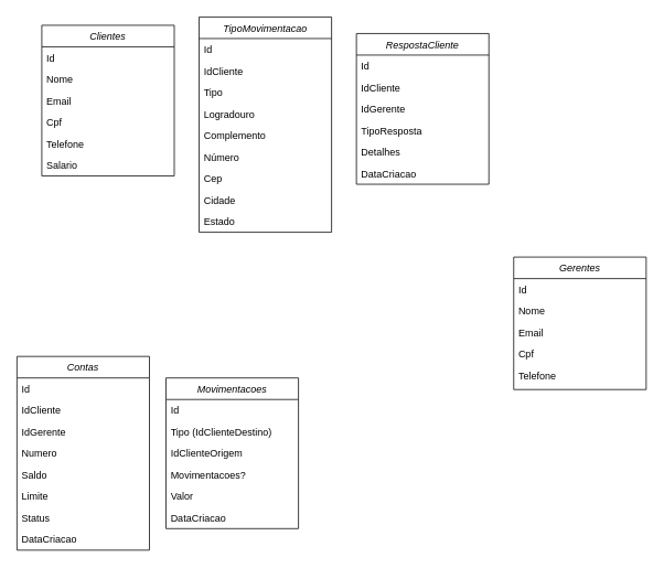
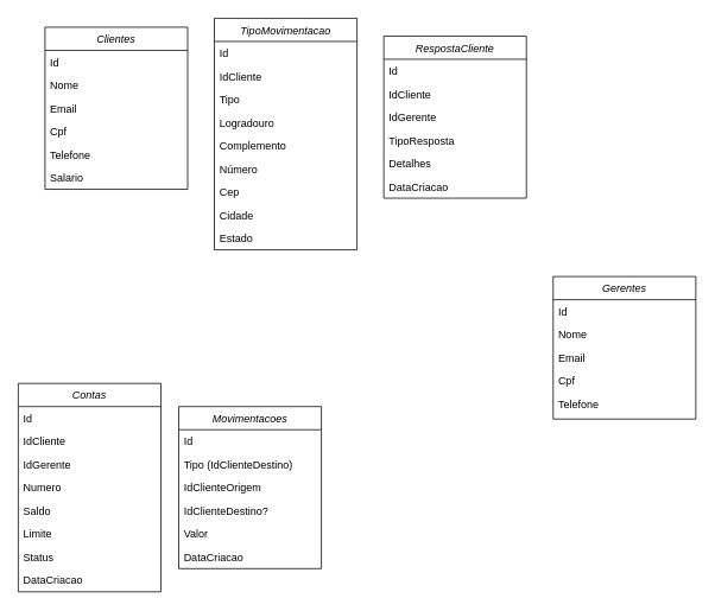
  <mxCell id="0" />
  <mxCell id="1" parent="0" />
  <mxCell id="2" value="Clientes" style="swimlane;fontStyle=2;align=center;verticalAlign=top;childLayout=stackLayout;horizontal=1;startSize=26;horizontalStack=0;resizeParent=1;resizeLast=0;collapsible=1;marginBottom=0;rounded=0;shadow=0;strokeWidth=1;" parent="1" vertex="1"><mxGeometry x="50" y="30" width="160" height="182" as="geometry"><mxRectangle x="230" y="140" width="160" height="26" as="alternateBounds" /></mxGeometry></mxCell>
  <mxCell id="3" value="Id" style="text;align=left;verticalAlign=top;spacingLeft=4;spacingRight=4;overflow=hidden;rotatable=0;points=[[0,0.5],[1,0.5]];portConstraint=eastwest;" parent="2" vertex="1"><mxGeometry y="26" width="160" height="26" as="geometry" /></mxCell>
  <mxCell id="4" value="Nome" style="text;align=left;verticalAlign=top;spacingLeft=4;spacingRight=4;overflow=hidden;rotatable=0;points=[[0,0.5],[1,0.5]];portConstraint=eastwest;rounded=0;shadow=0;html=0;" parent="2" vertex="1"><mxGeometry y="52" width="160" height="26" as="geometry" /></mxCell>
  <mxCell id="5" value="Email" style="text;align=left;verticalAlign=top;spacingLeft=4;spacingRight=4;overflow=hidden;rotatable=0;points=[[0,0.5],[1,0.5]];portConstraint=eastwest;rounded=0;shadow=0;html=0;" parent="2" vertex="1"><mxGeometry y="78" width="160" height="26" as="geometry" /></mxCell>
  <mxCell id="6" value="Cpf&#10;" style="text;align=left;verticalAlign=top;spacingLeft=4;spacingRight=4;overflow=hidden;rotatable=0;points=[[0,0.5],[1,0.5]];portConstraint=eastwest;rounded=0;shadow=0;html=0;" vertex="1" parent="2"><mxGeometry y="104" width="160" height="26" as="geometry" /></mxCell>
  <mxCell id="7" value="Telefone" style="text;align=left;verticalAlign=top;spacingLeft=4;spacingRight=4;overflow=hidden;rotatable=0;points=[[0,0.5],[1,0.5]];portConstraint=eastwest;rounded=0;shadow=0;html=0;" vertex="1" parent="2"><mxGeometry y="130" width="160" height="26" as="geometry" /></mxCell>
  <mxCell id="8" value="Salario" style="text;align=left;verticalAlign=top;spacingLeft=4;spacingRight=4;overflow=hidden;rotatable=0;points=[[0,0.5],[1,0.5]];portConstraint=eastwest;rounded=0;shadow=0;html=0;" vertex="1" parent="2"><mxGeometry y="156" width="160" height="26" as="geometry" /></mxCell>
  <mxCell id="9" value="TipoMovimentacao" style="swimlane;fontStyle=2;align=center;verticalAlign=top;childLayout=stackLayout;horizontal=1;startSize=26;horizontalStack=0;resizeParent=1;resizeLast=0;collapsible=1;marginBottom=0;rounded=0;shadow=0;strokeWidth=1;" vertex="1" parent="1"><mxGeometry x="240" y="20" width="160" height="260" as="geometry"><mxRectangle x="230" y="140" width="160" height="26" as="alternateBounds" /></mxGeometry></mxCell>
  <mxCell id="10" value="Id" style="text;align=left;verticalAlign=top;spacingLeft=4;spacingRight=4;overflow=hidden;rotatable=0;points=[[0,0.5],[1,0.5]];portConstraint=eastwest;" vertex="1" parent="9"><mxGeometry y="26" width="160" height="26" as="geometry" /></mxCell>
  <mxCell id="11" value="IdCliente" style="text;align=left;verticalAlign=top;spacingLeft=4;spacingRight=4;overflow=hidden;rotatable=0;points=[[0,0.5],[1,0.5]];portConstraint=eastwest;rounded=0;shadow=0;html=0;" vertex="1" parent="9"><mxGeometry y="52" width="160" height="26" as="geometry" /></mxCell>
  <mxCell id="12" value="Tipo" style="text;align=left;verticalAlign=top;spacingLeft=4;spacingRight=4;overflow=hidden;rotatable=0;points=[[0,0.5],[1,0.5]];portConstraint=eastwest;rounded=0;shadow=0;html=0;" vertex="1" parent="9"><mxGeometry y="78" width="160" height="26" as="geometry" /></mxCell>
  <mxCell id="13" value="Logradouro" style="text;align=left;verticalAlign=top;spacingLeft=4;spacingRight=4;overflow=hidden;rotatable=0;points=[[0,0.5],[1,0.5]];portConstraint=eastwest;rounded=0;shadow=0;html=0;" vertex="1" parent="9"><mxGeometry y="104" width="160" height="26" as="geometry" /></mxCell>
  <mxCell id="14" value="Complemento" style="text;align=left;verticalAlign=top;spacingLeft=4;spacingRight=4;overflow=hidden;rotatable=0;points=[[0,0.5],[1,0.5]];portConstraint=eastwest;rounded=0;shadow=0;html=0;" vertex="1" parent="9"><mxGeometry y="130" width="160" height="26" as="geometry" /></mxCell>
  <mxCell id="15" value="Número" style="text;align=left;verticalAlign=top;spacingLeft=4;spacingRight=4;overflow=hidden;rotatable=0;points=[[0,0.5],[1,0.5]];portConstraint=eastwest;rounded=0;shadow=0;html=0;" vertex="1" parent="9"><mxGeometry y="156" width="160" height="26" as="geometry" /></mxCell>
  <mxCell id="16" value="Cep&#10;" style="text;align=left;verticalAlign=top;spacingLeft=4;spacingRight=4;overflow=hidden;rotatable=0;points=[[0,0.5],[1,0.5]];portConstraint=eastwest;rounded=0;shadow=0;html=0;" vertex="1" parent="9"><mxGeometry y="182" width="160" height="26" as="geometry" /></mxCell>
  <mxCell id="17" value="Cidade" style="text;align=left;verticalAlign=top;spacingLeft=4;spacingRight=4;overflow=hidden;rotatable=0;points=[[0,0.5],[1,0.5]];portConstraint=eastwest;rounded=0;shadow=0;html=0;" vertex="1" parent="9"><mxGeometry y="208" width="160" height="26" as="geometry" /></mxCell>
  <mxCell id="18" value="Estado" style="text;align=left;verticalAlign=top;spacingLeft=4;spacingRight=4;overflow=hidden;rotatable=0;points=[[0,0.5],[1,0.5]];portConstraint=eastwest;rounded=0;shadow=0;html=0;" vertex="1" parent="9"><mxGeometry y="234" width="160" height="26" as="geometry" /></mxCell>
  <mxCell id="19" value="Contas" style="swimlane;fontStyle=2;align=center;verticalAlign=top;childLayout=stackLayout;horizontal=1;startSize=26;horizontalStack=0;resizeParent=1;resizeLast=0;collapsible=1;marginBottom=0;rounded=0;shadow=0;strokeWidth=1;" vertex="1" parent="1"><mxGeometry x="20" y="430" width="160" height="234" as="geometry"><mxRectangle x="230" y="140" width="160" height="26" as="alternateBounds" /></mxGeometry></mxCell>
  <mxCell id="20" value="Id" style="text;align=left;verticalAlign=top;spacingLeft=4;spacingRight=4;overflow=hidden;rotatable=0;points=[[0,0.5],[1,0.5]];portConstraint=eastwest;" vertex="1" parent="19"><mxGeometry y="26" width="160" height="26" as="geometry" /></mxCell>
  <mxCell id="21" value="IdCliente" style="text;align=left;verticalAlign=top;spacingLeft=4;spacingRight=4;overflow=hidden;rotatable=0;points=[[0,0.5],[1,0.5]];portConstraint=eastwest;rounded=0;shadow=0;html=0;" vertex="1" parent="19"><mxGeometry y="52" width="160" height="26" as="geometry" /></mxCell>
  <mxCell id="22" value="IdGerente" style="text;align=left;verticalAlign=top;spacingLeft=4;spacingRight=4;overflow=hidden;rotatable=0;points=[[0,0.5],[1,0.5]];portConstraint=eastwest;rounded=0;shadow=0;html=0;" vertex="1" parent="19"><mxGeometry y="78" width="160" height="26" as="geometry" /></mxCell>
  <mxCell id="23" value="Numero" style="text;align=left;verticalAlign=top;spacingLeft=4;spacingRight=4;overflow=hidden;rotatable=0;points=[[0,0.5],[1,0.5]];portConstraint=eastwest;rounded=0;shadow=0;html=0;" vertex="1" parent="19"><mxGeometry y="104" width="160" height="26" as="geometry" /></mxCell>
  <mxCell id="24" value="Saldo" style="text;align=left;verticalAlign=top;spacingLeft=4;spacingRight=4;overflow=hidden;rotatable=0;points=[[0,0.5],[1,0.5]];portConstraint=eastwest;rounded=0;shadow=0;html=0;" vertex="1" parent="19"><mxGeometry y="130" width="160" height="26" as="geometry" /></mxCell>
  <mxCell id="25" value="Limite" style="text;align=left;verticalAlign=top;spacingLeft=4;spacingRight=4;overflow=hidden;rotatable=0;points=[[0,0.5],[1,0.5]];portConstraint=eastwest;rounded=0;shadow=0;html=0;" vertex="1" parent="19"><mxGeometry y="156" width="160" height="26" as="geometry" /></mxCell>
  <mxCell id="26" value="Status" style="text;align=left;verticalAlign=top;spacingLeft=4;spacingRight=4;overflow=hidden;rotatable=0;points=[[0,0.5],[1,0.5]];portConstraint=eastwest;rounded=0;shadow=0;html=0;" vertex="1" parent="19"><mxGeometry y="182" width="160" height="26" as="geometry" /></mxCell>
  <mxCell id="27" value="DataCriacao" style="text;align=left;verticalAlign=top;spacingLeft=4;spacingRight=4;overflow=hidden;rotatable=0;points=[[0,0.5],[1,0.5]];portConstraint=eastwest;rounded=0;shadow=0;html=0;" vertex="1" parent="19"><mxGeometry y="208" width="160" height="26" as="geometry" /></mxCell>
  <mxCell id="28" value="Movimentacoes" style="swimlane;fontStyle=2;align=center;verticalAlign=top;childLayout=stackLayout;horizontal=1;startSize=26;horizontalStack=0;resizeParent=1;resizeLast=0;collapsible=1;marginBottom=0;rounded=0;shadow=0;strokeWidth=1;" vertex="1" parent="1"><mxGeometry x="200" y="456" width="160" height="182" as="geometry"><mxRectangle x="230" y="140" width="160" height="26" as="alternateBounds" /></mxGeometry></mxCell>
  <mxCell id="29" value="Id" style="text;align=left;verticalAlign=top;spacingLeft=4;spacingRight=4;overflow=hidden;rotatable=0;points=[[0,0.5],[1,0.5]];portConstraint=eastwest;" vertex="1" parent="28"><mxGeometry y="26" width="160" height="26" as="geometry" /></mxCell>
  <mxCell id="30" value="Tipo (IdClienteDestino)" style="text;align=left;verticalAlign=top;spacingLeft=4;spacingRight=4;overflow=hidden;rotatable=0;points=[[0,0.5],[1,0.5]];portConstraint=eastwest;rounded=0;shadow=0;html=0;" vertex="1" parent="28"><mxGeometry y="52" width="160" height="26" as="geometry" /></mxCell>
  <mxCell id="31" value="IdClienteOrigem" style="text;align=left;verticalAlign=top;spacingLeft=4;spacingRight=4;overflow=hidden;rotatable=0;points=[[0,0.5],[1,0.5]];portConstraint=eastwest;rounded=0;shadow=0;html=0;" vertex="1" parent="28"><mxGeometry y="78" width="160" height="26" as="geometry" /></mxCell>
- <mxCell id="32" value="Movimentacoes?" style="text;align=left;verticalAlign=top;spacingLeft=4;spacingRight=4;overflow=hidden;rotatable=0;points=[[0,0.5],[1,0.5]];portConstraint=eastwest;rounded=0;shadow=0;html=0;" vertex="1" parent="28"><mxGeometry y="104" width="160" height="26" as="geometry" /></mxCell>
+ <mxCell id="32" value="IdClienteDestino?" style="text;align=left;verticalAlign=top;spacingLeft=4;spacingRight=4;overflow=hidden;rotatable=0;points=[[0,0.5],[1,0.5]];portConstraint=eastwest;rounded=0;shadow=0;html=0;" vertex="1" parent="28"><mxGeometry y="104" width="160" height="26" as="geometry" /></mxCell>
  <mxCell id="33" value="Valor" style="text;align=left;verticalAlign=top;spacingLeft=4;spacingRight=4;overflow=hidden;rotatable=0;points=[[0,0.5],[1,0.5]];portConstraint=eastwest;rounded=0;shadow=0;html=0;" vertex="1" parent="28"><mxGeometry y="130" width="160" height="26" as="geometry" /></mxCell>
  <mxCell id="34" value="DataCriacao" style="text;align=left;verticalAlign=top;spacingLeft=4;spacingRight=4;overflow=hidden;rotatable=0;points=[[0,0.5],[1,0.5]];portConstraint=eastwest;rounded=0;shadow=0;html=0;" vertex="1" parent="28"><mxGeometry y="156" width="160" height="26" as="geometry" /></mxCell>
  <mxCell id="35" value="Gerentes" style="swimlane;fontStyle=2;align=center;verticalAlign=top;childLayout=stackLayout;horizontal=1;startSize=26;horizontalStack=0;resizeParent=1;resizeLast=0;collapsible=1;marginBottom=0;rounded=0;shadow=0;strokeWidth=1;" vertex="1" parent="1"><mxGeometry x="620" y="310" width="160" height="160" as="geometry"><mxRectangle x="230" y="140" width="160" height="26" as="alternateBounds" /></mxGeometry></mxCell>
  <mxCell id="36" value="Id" style="text;align=left;verticalAlign=top;spacingLeft=4;spacingRight=4;overflow=hidden;rotatable=0;points=[[0,0.5],[1,0.5]];portConstraint=eastwest;" vertex="1" parent="35"><mxGeometry y="26" width="160" height="26" as="geometry" /></mxCell>
  <mxCell id="37" value="Nome" style="text;align=left;verticalAlign=top;spacingLeft=4;spacingRight=4;overflow=hidden;rotatable=0;points=[[0,0.5],[1,0.5]];portConstraint=eastwest;rounded=0;shadow=0;html=0;" vertex="1" parent="35"><mxGeometry y="52" width="160" height="26" as="geometry" /></mxCell>
  <mxCell id="38" value="Email" style="text;align=left;verticalAlign=top;spacingLeft=4;spacingRight=4;overflow=hidden;rotatable=0;points=[[0,0.5],[1,0.5]];portConstraint=eastwest;rounded=0;shadow=0;html=0;" vertex="1" parent="35"><mxGeometry y="78" width="160" height="26" as="geometry" /></mxCell>
  <mxCell id="39" value="Cpf" style="text;align=left;verticalAlign=top;spacingLeft=4;spacingRight=4;overflow=hidden;rotatable=0;points=[[0,0.5],[1,0.5]];portConstraint=eastwest;rounded=0;shadow=0;html=0;" vertex="1" parent="35"><mxGeometry y="104" width="160" height="26" as="geometry" /></mxCell>
  <mxCell id="40" value="Telefone" style="text;align=left;verticalAlign=top;spacingLeft=4;spacingRight=4;overflow=hidden;rotatable=0;points=[[0,0.5],[1,0.5]];portConstraint=eastwest;rounded=0;shadow=0;html=0;" vertex="1" parent="35"><mxGeometry y="130" width="160" height="26" as="geometry" /></mxCell>
  <mxCell id="41" value="RespostaCliente" style="swimlane;fontStyle=2;align=center;verticalAlign=top;childLayout=stackLayout;horizontal=1;startSize=26;horizontalStack=0;resizeParent=1;resizeLast=0;collapsible=1;marginBottom=0;rounded=0;shadow=0;strokeWidth=1;" vertex="1" parent="1"><mxGeometry x="430" y="40" width="160" height="182" as="geometry"><mxRectangle x="230" y="140" width="160" height="26" as="alternateBounds" /></mxGeometry></mxCell>
  <mxCell id="42" value="Id" style="text;align=left;verticalAlign=top;spacingLeft=4;spacingRight=4;overflow=hidden;rotatable=0;points=[[0,0.5],[1,0.5]];portConstraint=eastwest;" vertex="1" parent="41"><mxGeometry y="26" width="160" height="26" as="geometry" /></mxCell>
  <mxCell id="43" value="IdCliente&#10;" style="text;align=left;verticalAlign=top;spacingLeft=4;spacingRight=4;overflow=hidden;rotatable=0;points=[[0,0.5],[1,0.5]];portConstraint=eastwest;" vertex="1" parent="41"><mxGeometry y="52" width="160" height="26" as="geometry" /></mxCell>
  <mxCell id="44" value="IdGerente" style="text;align=left;verticalAlign=top;spacingLeft=4;spacingRight=4;overflow=hidden;rotatable=0;points=[[0,0.5],[1,0.5]];portConstraint=eastwest;" vertex="1" parent="41"><mxGeometry y="78" width="160" height="26" as="geometry" /></mxCell>
  <mxCell id="45" value="TipoResposta" style="text;align=left;verticalAlign=top;spacingLeft=4;spacingRight=4;overflow=hidden;rotatable=0;points=[[0,0.5],[1,0.5]];portConstraint=eastwest;rounded=0;shadow=0;html=0;" vertex="1" parent="41"><mxGeometry y="104" width="160" height="26" as="geometry" /></mxCell>
  <mxCell id="46" value="Detalhes" style="text;align=left;verticalAlign=top;spacingLeft=4;spacingRight=4;overflow=hidden;rotatable=0;points=[[0,0.5],[1,0.5]];portConstraint=eastwest;rounded=0;shadow=0;html=0;" vertex="1" parent="41"><mxGeometry y="130" width="160" height="26" as="geometry" /></mxCell>
  <mxCell id="47" value="DataCriacao" style="text;align=left;verticalAlign=top;spacingLeft=4;spacingRight=4;overflow=hidden;rotatable=0;points=[[0,0.5],[1,0.5]];portConstraint=eastwest;rounded=0;shadow=0;html=0;" vertex="1" parent="41"><mxGeometry y="156" width="160" height="26" as="geometry" /></mxCell>
